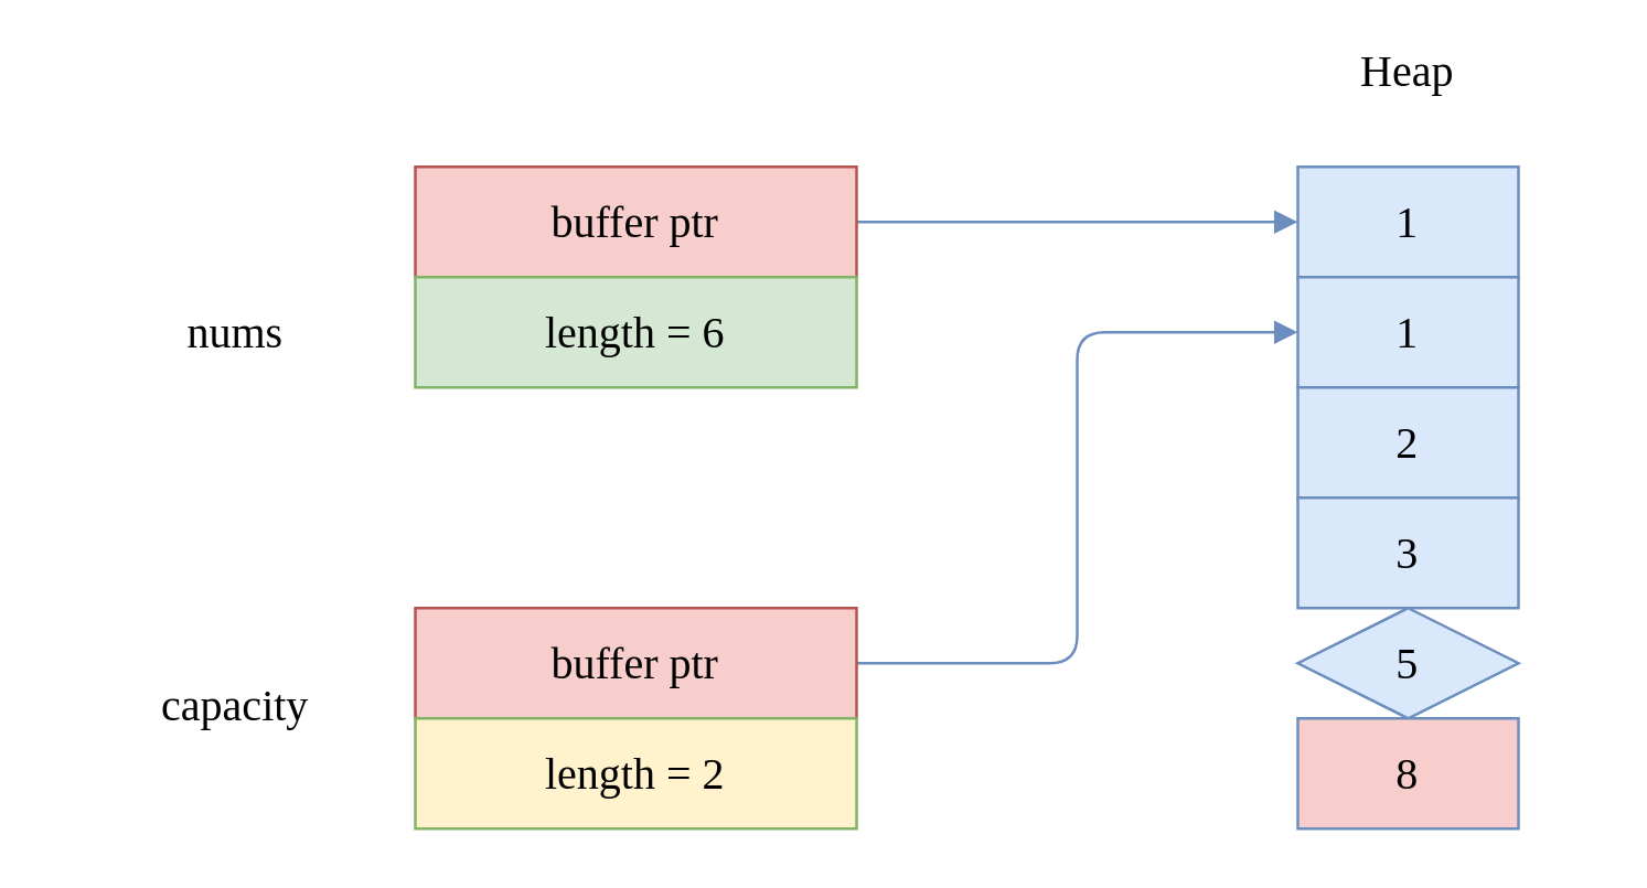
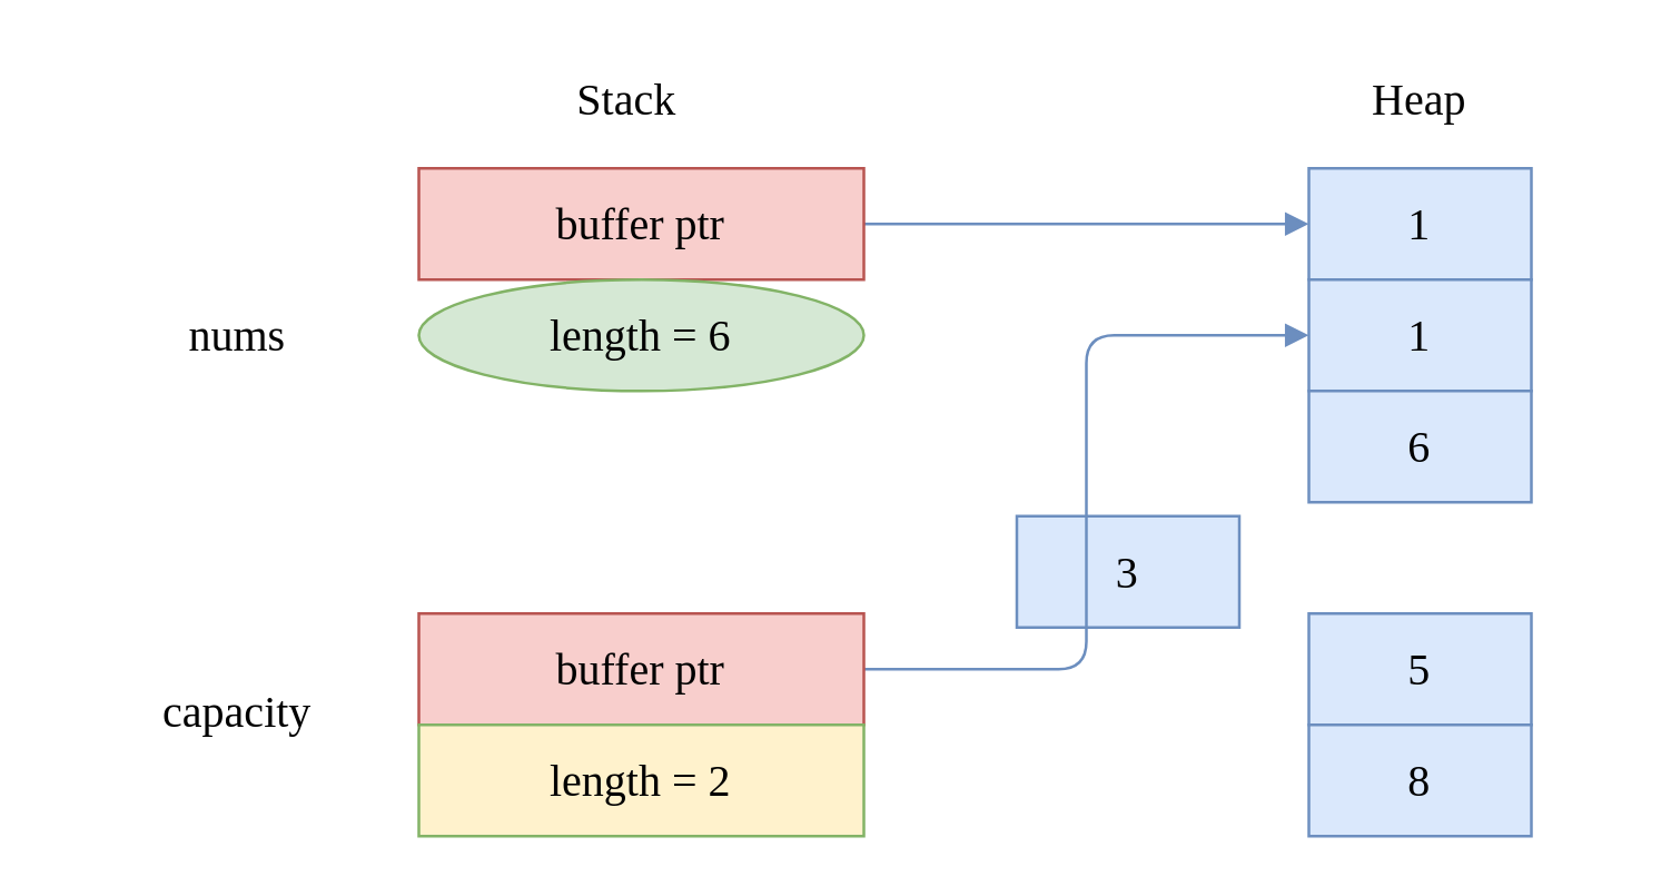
  <mxCell id="0" />
  <mxCell id="1" parent="0" />
  <mxCell id="2" value="1" style="rounded=0;whiteSpace=wrap;html=1;shadow=0;strokeColor=#6c8ebf;strokeWidth=1;fontFamily=Ubuntu;fontSize=16;fontStyle=0;fillColor=#dae8fc;" vertex="1" parent="1"><mxGeometry x="470" y="60" width="80" height="40" as="geometry" /></mxCell>
- <mxCell id="3" value="Heap" style="text;html=1;align=center;verticalAlign=middle;whiteSpace=wrap;rounded=0;fontFamily=Ubuntu;fontSize=16;fontStyle=0;" vertex="1" parent="1"><mxGeometry x="445" y="10" width="130" height="30" as="geometry" /></mxCell>
+ <mxCell id="3" value="Heap" style="text;html=1;align=center;verticalAlign=middle;whiteSpace=wrap;rounded=0;fontFamily=Ubuntu;fontSize=16;fontStyle=0;" vertex="1" parent="1"><mxGeometry x="445" y="20" width="130" height="30" as="geometry" /></mxCell>
+ <mxCell id="4" value="Stack" style="text;html=1;align=center;verticalAlign=middle;whiteSpace=wrap;rounded=0;fontFamily=Ubuntu;fontSize=16;fontStyle=0;" vertex="1" parent="1"><mxGeometry x="160" y="20" width="130" height="30" as="geometry" /></mxCell>
  <mxCell id="5" value="nums" style="text;html=1;align=center;verticalAlign=middle;whiteSpace=wrap;rounded=0;fontFamily=Ubuntu;fontSize=16;fontStyle=0;" vertex="1" parent="1"><mxGeometry x="20" y="105" width="130" height="30" as="geometry" /></mxCell>
  <mxCell id="6" value="capacity" style="text;html=1;align=center;verticalAlign=middle;whiteSpace=wrap;rounded=0;fontFamily=Ubuntu;fontSize=16;fontStyle=0;" vertex="1" parent="1"><mxGeometry x="20" y="240" width="130" height="30" as="geometry" /></mxCell>
  <mxCell id="7" value="1" style="rounded=0;whiteSpace=wrap;html=1;shadow=0;strokeColor=#6c8ebf;strokeWidth=1;fontFamily=Ubuntu;fontSize=16;fontStyle=0;fillColor=#dae8fc;" vertex="1" parent="1"><mxGeometry x="470" y="100" width="80" height="40" as="geometry" /></mxCell>
- <mxCell id="8" value="2" style="rounded=0;whiteSpace=wrap;html=1;shadow=0;strokeColor=#6c8ebf;strokeWidth=1;fontFamily=Ubuntu;fontSize=16;fontStyle=0;fillColor=#dae8fc;" vertex="1" parent="1"><mxGeometry x="470" y="140" width="80" height="40" as="geometry" /></mxCell>
- <mxCell id="9" value="3" style="rounded=0;whiteSpace=wrap;html=1;shadow=0;strokeColor=#6c8ebf;strokeWidth=1;fontFamily=Ubuntu;fontSize=16;fontStyle=0;fillColor=#dae8fc;" vertex="1" parent="1"><mxGeometry x="470" y="180" width="80" height="40" as="geometry" /></mxCell>
- <mxCell id="10" value="5" style="rhombus;whiteSpace=wrap;html=1;shadow=0;strokeColor=#6c8ebf;strokeWidth=1;fontFamily=Ubuntu;fontSize=16;fontStyle=0;fillColor=#dae8fc;" vertex="1" parent="1"><mxGeometry x="470" y="220" width="80" height="40" as="geometry" /></mxCell>
- <mxCell id="11" value="8" style="rounded=0;whiteSpace=wrap;html=1;shadow=0;strokeColor=#6c8ebf;strokeWidth=1;fontFamily=Ubuntu;fontSize=16;fontStyle=0;fillColor=#f8cecc;" vertex="1" parent="1"><mxGeometry x="470" y="260" width="80" height="40" as="geometry" /></mxCell>
+ <mxCell id="8" value="6" style="rounded=0;whiteSpace=wrap;html=1;shadow=0;strokeColor=#6c8ebf;strokeWidth=1;fontFamily=Ubuntu;fontSize=16;fontStyle=0;fillColor=#dae8fc;" vertex="1" parent="1"><mxGeometry x="470" y="140" width="80" height="40" as="geometry" /></mxCell>
+ <mxCell id="9" value="3" style="rounded=0;whiteSpace=wrap;html=1;shadow=0;strokeColor=#6c8ebf;strokeWidth=1;fontFamily=Ubuntu;fontSize=16;fontStyle=0;fillColor=#dae8fc;" vertex="1" parent="1"><mxGeometry x="365" y="185" width="80" height="40" as="geometry" /></mxCell>
+ <mxCell id="10" value="5" style="rounded=0;whiteSpace=wrap;html=1;shadow=0;strokeColor=#6c8ebf;strokeWidth=1;fontFamily=Ubuntu;fontSize=16;fontStyle=0;fillColor=#dae8fc;" vertex="1" parent="1"><mxGeometry x="470" y="220" width="80" height="40" as="geometry" /></mxCell>
+ <mxCell id="11" value="8" style="rounded=0;whiteSpace=wrap;html=1;shadow=0;strokeColor=#6c8ebf;strokeWidth=1;fontFamily=Ubuntu;fontSize=16;fontStyle=0;fillColor=#dae8fc;" vertex="1" parent="1"><mxGeometry x="470" y="260" width="80" height="40" as="geometry" /></mxCell>
  <mxCell id="12" style="edgeStyle=orthogonalEdgeStyle;rounded=1;orthogonalLoop=1;jettySize=auto;html=1;entryX=0;entryY=0.5;entryDx=0;entryDy=0;shadow=0;strokeColor=#6c8ebf;strokeWidth=1;fontFamily=Ubuntu;fontSize=14;fontStyle=0;endArrow=block;endFill=1;fillColor=#dae8fc;" edge="1" parent="1" source="13" target="2"><mxGeometry relative="1" as="geometry" /></mxCell>
  <mxCell id="13" value="buffer ptr" style="rounded=0;whiteSpace=wrap;html=1;shadow=0;strokeColor=#b85450;strokeWidth=1;fontFamily=Ubuntu;fontSize=16;fontStyle=0;fillColor=#f8cecc;" vertex="1" parent="1"><mxGeometry x="150" y="60" width="160" height="40" as="geometry" /></mxCell>
- <mxCell id="14" value="length = 6" style="rounded=0;whiteSpace=wrap;html=1;shadow=0;strokeColor=#82b366;strokeWidth=1;fontFamily=Ubuntu;fontSize=16;fontStyle=0;fillColor=#d5e8d4;" vertex="1" parent="1"><mxGeometry x="150" y="100" width="160" height="40" as="geometry" /></mxCell>
+ <mxCell id="14" value="length = 6" style="ellipse;whiteSpace=wrap;html=1;shadow=0;strokeColor=#82b366;strokeWidth=1;fontFamily=Ubuntu;fontSize=16;fontStyle=0;fillColor=#d5e8d4;" vertex="1" parent="1"><mxGeometry x="150" y="100" width="160" height="40" as="geometry" /></mxCell>
  <mxCell id="15" style="edgeStyle=orthogonalEdgeStyle;rounded=1;orthogonalLoop=1;jettySize=auto;html=1;entryX=0;entryY=0.5;entryDx=0;entryDy=0;shadow=0;strokeColor=#6c8ebf;strokeWidth=1;fontFamily=Ubuntu;fontSize=14;fontStyle=0;endArrow=block;endFill=1;fillColor=#dae8fc;" edge="1" parent="1" source="16" target="7"><mxGeometry relative="1" as="geometry" /></mxCell>
  <mxCell id="16" value="buffer ptr" style="rounded=0;whiteSpace=wrap;html=1;shadow=0;strokeColor=#b85450;strokeWidth=1;fontFamily=Ubuntu;fontSize=16;fontStyle=0;fillColor=#f8cecc;" vertex="1" parent="1"><mxGeometry x="150" y="220" width="160" height="40" as="geometry" /></mxCell>
  <mxCell id="17" value="length = 2" style="rounded=0;whiteSpace=wrap;html=1;shadow=0;strokeColor=#82b366;strokeWidth=1;fontFamily=Ubuntu;fontSize=16;fontStyle=0;fillColor=#fff2cc;" vertex="1" parent="1"><mxGeometry x="150" y="260" width="160" height="40" as="geometry" /></mxCell>
